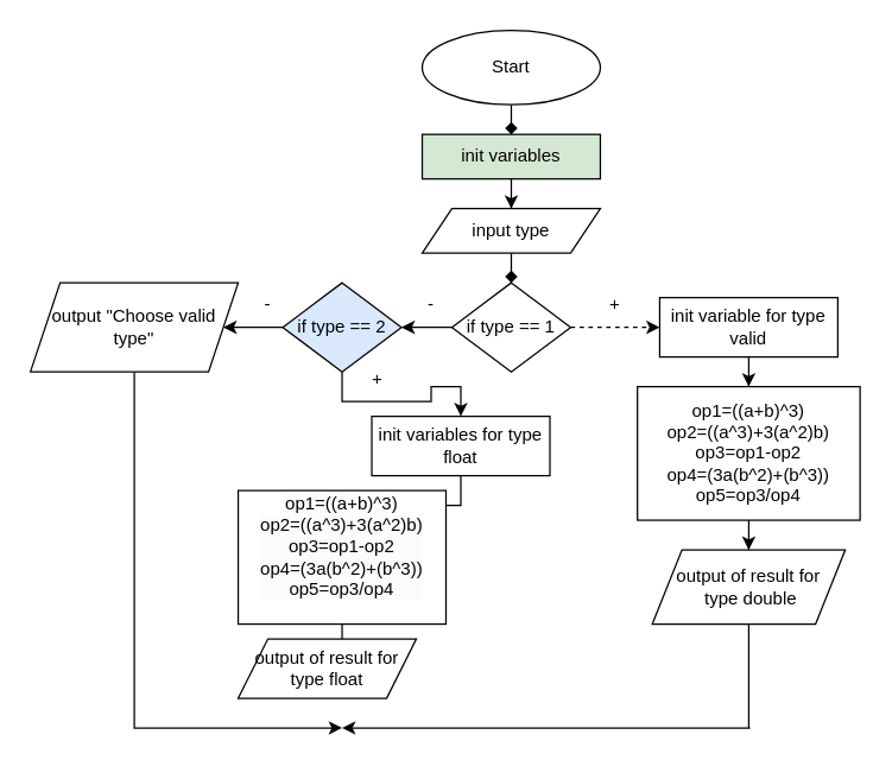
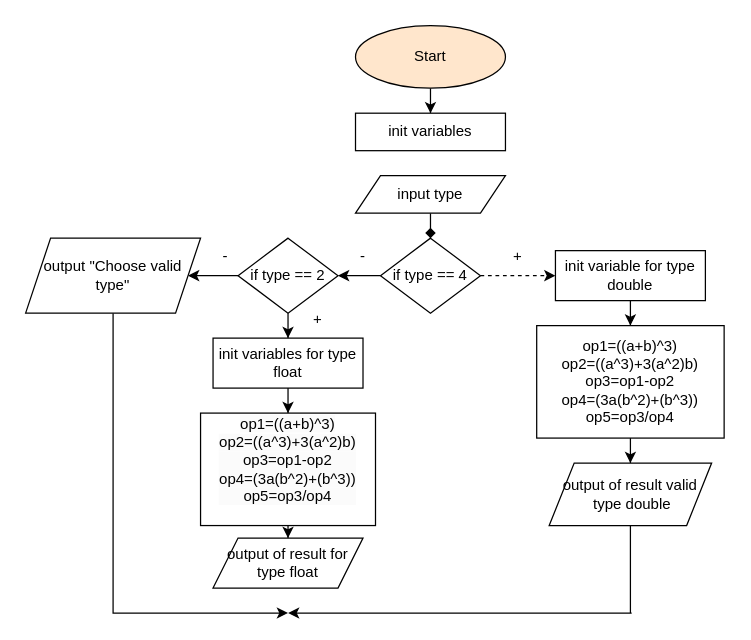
  <mxCell id="0" />
  <mxCell id="1" parent="0" />
- <mxCell id="2" value="" style="edgeStyle=orthogonalEdgeStyle;rounded=0;orthogonalLoop=1;jettySize=auto;html=1;endArrow=diamond;" edge="1" parent="1" source="3" target="5"><mxGeometry relative="1" as="geometry" /></mxCell>
- <mxCell id="3" value="Start" style="ellipse;whiteSpace=wrap;html=1;" vertex="1" parent="1"><mxGeometry x="284" y="20" width="120" height="50" as="geometry" /></mxCell>
- <mxCell id="4" value="" style="edgeStyle=orthogonalEdgeStyle;rounded=0;orthogonalLoop=1;jettySize=auto;html=1;" edge="1" parent="1" source="5" target="7"><mxGeometry relative="1" as="geometry" /></mxCell>
- <mxCell id="5" value="init variables" style="whiteSpace=wrap;html=1;fillColor=#d5e8d4;" vertex="1" parent="1"><mxGeometry x="284" y="90" width="120" height="30" as="geometry" /></mxCell>
+ <mxCell id="2" value="" style="edgeStyle=orthogonalEdgeStyle;rounded=0;orthogonalLoop=1;jettySize=auto;html=1;" edge="1" parent="1" source="3" target="5"><mxGeometry relative="1" as="geometry" /></mxCell>
+ <mxCell id="3" value="Start" style="ellipse;whiteSpace=wrap;html=1;fillColor=#ffe6cc;" vertex="1" parent="1"><mxGeometry x="284" y="20" width="120" height="50" as="geometry" /></mxCell>
+ <mxCell id="5" value="init variables" style="whiteSpace=wrap;html=1;" vertex="1" parent="1"><mxGeometry x="284" y="90" width="120" height="30" as="geometry" /></mxCell>
  <mxCell id="6" value="" style="edgeStyle=orthogonalEdgeStyle;rounded=0;orthogonalLoop=1;jettySize=auto;html=1;endArrow=diamond;" edge="1" parent="1" source="7" target="10"><mxGeometry relative="1" as="geometry" /></mxCell>
  <mxCell id="7" value="input type" style="shape=parallelogram;perimeter=parallelogramPerimeter;whiteSpace=wrap;html=1;fixedSize=1;" vertex="1" parent="1"><mxGeometry x="284" y="140" width="120" height="30" as="geometry" /></mxCell>
  <mxCell id="8" value="" style="edgeStyle=orthogonalEdgeStyle;rounded=0;orthogonalLoop=1;jettySize=auto;html=1;dashed=1;" edge="1" parent="1" source="10" target="12"><mxGeometry relative="1" as="geometry" /></mxCell>
  <mxCell id="9" value="" style="edgeStyle=orthogonalEdgeStyle;rounded=0;orthogonalLoop=1;jettySize=auto;html=1;" edge="1" parent="1" source="10" target="19"><mxGeometry relative="1" as="geometry" /></mxCell>
- <mxCell id="10" value="if type == 1" style="rhombus;whiteSpace=wrap;html=1;" vertex="1" parent="1"><mxGeometry x="304" y="190" width="80" height="60" as="geometry" /></mxCell>
+ <mxCell id="10" value="if type == 4" style="rhombus;whiteSpace=wrap;html=1;" vertex="1" parent="1"><mxGeometry x="304" y="190" width="80" height="60" as="geometry" /></mxCell>
  <mxCell id="11" value="" style="edgeStyle=orthogonalEdgeStyle;rounded=0;orthogonalLoop=1;jettySize=auto;html=1;" edge="1" parent="1" source="12" target="14"><mxGeometry relative="1" as="geometry" /></mxCell>
- <mxCell id="12" value="init variable for type valid" style="whiteSpace=wrap;html=1;" vertex="1" parent="1"><mxGeometry x="444" y="200" width="120" height="40" as="geometry" /></mxCell>
+ <mxCell id="12" value="init variable for type double" style="whiteSpace=wrap;html=1;" vertex="1" parent="1"><mxGeometry x="444" y="200" width="120" height="40" as="geometry" /></mxCell>
  <mxCell id="13" value="" style="edgeStyle=orthogonalEdgeStyle;rounded=0;orthogonalLoop=1;jettySize=auto;html=1;" edge="1" parent="1" source="14" target="16"><mxGeometry relative="1" as="geometry" /></mxCell>
  <mxCell id="14" value="op1=((a+b)^3)&lt;div&gt;op2=((a^3)+3(a^2)b)&lt;/div&gt;&lt;div&gt;op3=op1-op2&lt;/div&gt;&lt;div&gt;op4=(3a(b^2)+(b^3))&lt;/div&gt;&lt;div&gt;op5=op3/op4&lt;/div&gt;" style="whiteSpace=wrap;html=1;" vertex="1" parent="1"><mxGeometry x="429" y="260" width="150" height="90" as="geometry" /></mxCell>
  <mxCell id="15" style="edgeStyle=orthogonalEdgeStyle;rounded=0;orthogonalLoop=1;jettySize=auto;html=1;exitX=0.5;exitY=1;exitDx=0;exitDy=0;" edge="1" parent="1" source="16"><mxGeometry relative="1" as="geometry"><mxPoint x="230" y="490" as="targetPoint" /><Array as="points"><mxPoint x="504" y="490" /><mxPoint x="505" y="490" /></Array></mxGeometry></mxCell>
- <mxCell id="16" value="output of result for&lt;div&gt;&amp;nbsp;type double&lt;/div&gt;" style="shape=parallelogram;perimeter=parallelogramPerimeter;whiteSpace=wrap;html=1;fixedSize=1;" vertex="1" parent="1"><mxGeometry x="439" y="370" width="130" height="50" as="geometry" /></mxCell>
+ <mxCell id="16" value="output of result valid&lt;div&gt;&amp;nbsp;type double&lt;/div&gt;" style="shape=parallelogram;perimeter=parallelogramPerimeter;whiteSpace=wrap;html=1;fixedSize=1;" vertex="1" parent="1"><mxGeometry x="439" y="370" width="130" height="50" as="geometry" /></mxCell>
  <mxCell id="17" value="" style="edgeStyle=orthogonalEdgeStyle;rounded=0;orthogonalLoop=1;jettySize=auto;html=1;" edge="1" parent="1" source="19" target="21"><mxGeometry relative="1" as="geometry" /></mxCell>
  <mxCell id="18" value="" style="edgeStyle=orthogonalEdgeStyle;rounded=0;orthogonalLoop=1;jettySize=auto;html=1;" edge="1" parent="1" source="19" target="26"><mxGeometry relative="1" as="geometry" /></mxCell>
- <mxCell id="19" value="if type == 2" style="rhombus;whiteSpace=wrap;html=1;fillColor=#dae8fc;" vertex="1" parent="1"><mxGeometry x="190" y="190" width="80" height="60" as="geometry" /></mxCell>
+ <mxCell id="19" value="if type == 2" style="rhombus;whiteSpace=wrap;html=1;" vertex="1" parent="1"><mxGeometry x="190" y="190" width="80" height="60" as="geometry" /></mxCell>
  <mxCell id="20" value="" style="edgeStyle=orthogonalEdgeStyle;rounded=0;orthogonalLoop=1;jettySize=auto;html=1;" edge="1" parent="1" source="21" target="23"><mxGeometry relative="1" as="geometry" /></mxCell>
- <mxCell id="21" value="init variables for type float" style="whiteSpace=wrap;html=1;" vertex="1" parent="1"><mxGeometry x="250" y="280" width="120" height="40" as="geometry" /></mxCell>
+ <mxCell id="21" value="init variables for type float" style="whiteSpace=wrap;html=1;" vertex="1" parent="1"><mxGeometry x="170" y="270" width="120" height="40" as="geometry" /></mxCell>
  <mxCell id="22" value="" style="edgeStyle=orthogonalEdgeStyle;rounded=0;orthogonalLoop=1;jettySize=auto;html=1;" edge="1" parent="1" source="23" target="24"><mxGeometry relative="1" as="geometry" /></mxCell>
  <mxCell id="23" value="&#10;&lt;span style=&quot;color: rgb(0, 0, 0); font-family: Helvetica; font-size: 12px; font-style: normal; font-variant-ligatures: normal; font-variant-caps: normal; font-weight: 400; letter-spacing: normal; orphans: 2; text-align: center; text-indent: 0px; text-transform: none; widows: 2; word-spacing: 0px; -webkit-text-stroke-width: 0px; white-space: normal; background-color: rgb(251, 251, 251); text-decoration-thickness: initial; text-decoration-style: initial; text-decoration-color: initial; display: inline !important; float: none;&quot;&gt;op1=((a+b)^3)&lt;/span&gt;&lt;div style=&quot;forced-color-adjust: none; color: rgb(0, 0, 0); font-family: Helvetica; font-size: 12px; font-style: normal; font-variant-ligatures: normal; font-variant-caps: normal; font-weight: 400; letter-spacing: normal; orphans: 2; text-align: center; text-indent: 0px; text-transform: none; widows: 2; word-spacing: 0px; -webkit-text-stroke-width: 0px; white-space: normal; background-color: rgb(251, 251, 251); text-decoration-thickness: initial; text-decoration-style: initial; text-decoration-color: initial;&quot;&gt;op2=((a^3)+3(a^2)b)&lt;/div&gt;&lt;div style=&quot;forced-color-adjust: none; color: rgb(0, 0, 0); font-family: Helvetica; font-size: 12px; font-style: normal; font-variant-ligatures: normal; font-variant-caps: normal; font-weight: 400; letter-spacing: normal; orphans: 2; text-align: center; text-indent: 0px; text-transform: none; widows: 2; word-spacing: 0px; -webkit-text-stroke-width: 0px; white-space: normal; background-color: rgb(251, 251, 251); text-decoration-thickness: initial; text-decoration-style: initial; text-decoration-color: initial;&quot;&gt;op3=op1-op2&lt;/div&gt;&lt;div style=&quot;forced-color-adjust: none; color: rgb(0, 0, 0); font-family: Helvetica; font-size: 12px; font-style: normal; font-variant-ligatures: normal; font-variant-caps: normal; font-weight: 400; letter-spacing: normal; orphans: 2; text-align: center; text-indent: 0px; text-transform: none; widows: 2; word-spacing: 0px; -webkit-text-stroke-width: 0px; white-space: normal; background-color: rgb(251, 251, 251); text-decoration-thickness: initial; text-decoration-style: initial; text-decoration-color: initial;&quot;&gt;op4=(3a(b^2)+(b^3))&lt;/div&gt;&lt;div style=&quot;forced-color-adjust: none; color: rgb(0, 0, 0); font-family: Helvetica; font-size: 12px; font-style: normal; font-variant-ligatures: normal; font-variant-caps: normal; font-weight: 400; letter-spacing: normal; orphans: 2; text-align: center; text-indent: 0px; text-transform: none; widows: 2; word-spacing: 0px; -webkit-text-stroke-width: 0px; white-space: normal; background-color: rgb(251, 251, 251); text-decoration-thickness: initial; text-decoration-style: initial; text-decoration-color: initial;&quot;&gt;op5=op3/op4&lt;/div&gt;&#10;&#10;" style="whiteSpace=wrap;html=1;" vertex="1" parent="1"><mxGeometry x="160" y="330" width="140" height="90" as="geometry" /></mxCell>
- <mxCell id="24" value="output of result for type float" style="shape=parallelogram;perimeter=parallelogramPerimeter;whiteSpace=wrap;html=1;fixedSize=1;" vertex="1" parent="1"><mxGeometry x="160" y="430" width="120" height="40" as="geometry" /></mxCell>
+ <mxCell id="24" value="output of result for type float" style="shape=parallelogram;perimeter=parallelogramPerimeter;whiteSpace=wrap;html=1;fixedSize=1;" vertex="1" parent="1"><mxGeometry x="170" y="430" width="120" height="40" as="geometry" /></mxCell>
  <mxCell id="25" style="edgeStyle=orthogonalEdgeStyle;rounded=0;orthogonalLoop=1;jettySize=auto;html=1;exitX=0.5;exitY=1;exitDx=0;exitDy=0;" edge="1" parent="1" source="26"><mxGeometry relative="1" as="geometry"><mxPoint x="230" y="490" as="targetPoint" /><Array as="points"><mxPoint x="90" y="490" /></Array></mxGeometry></mxCell>
  <mxCell id="26" value="output &quot;Choose valid type&quot;" style="shape=parallelogram;perimeter=parallelogramPerimeter;whiteSpace=wrap;html=1;fixedSize=1;" vertex="1" parent="1"><mxGeometry x="20" y="190" width="140" height="60" as="geometry" /></mxCell>
  <mxCell id="27" value="+" style="text;html=1;align=center;verticalAlign=middle;whiteSpace=wrap;rounded=0;" vertex="1" parent="1"><mxGeometry x="384" y="190" width="60" height="30" as="geometry" /></mxCell>
  <mxCell id="28" value="-" style="text;html=1;align=center;verticalAlign=middle;whiteSpace=wrap;rounded=0;" vertex="1" parent="1"><mxGeometry x="260" y="190" width="60" height="30" as="geometry" /></mxCell>
  <mxCell id="29" value="-" style="text;html=1;align=center;verticalAlign=middle;whiteSpace=wrap;rounded=0;" vertex="1" parent="1"><mxGeometry x="150" y="190" width="60" height="30" as="geometry" /></mxCell>
  <mxCell id="30" value="+" style="text;html=1;align=center;verticalAlign=middle;whiteSpace=wrap;rounded=0;" vertex="1" parent="1"><mxGeometry x="224" y="240" width="60" height="30" as="geometry" /></mxCell>
